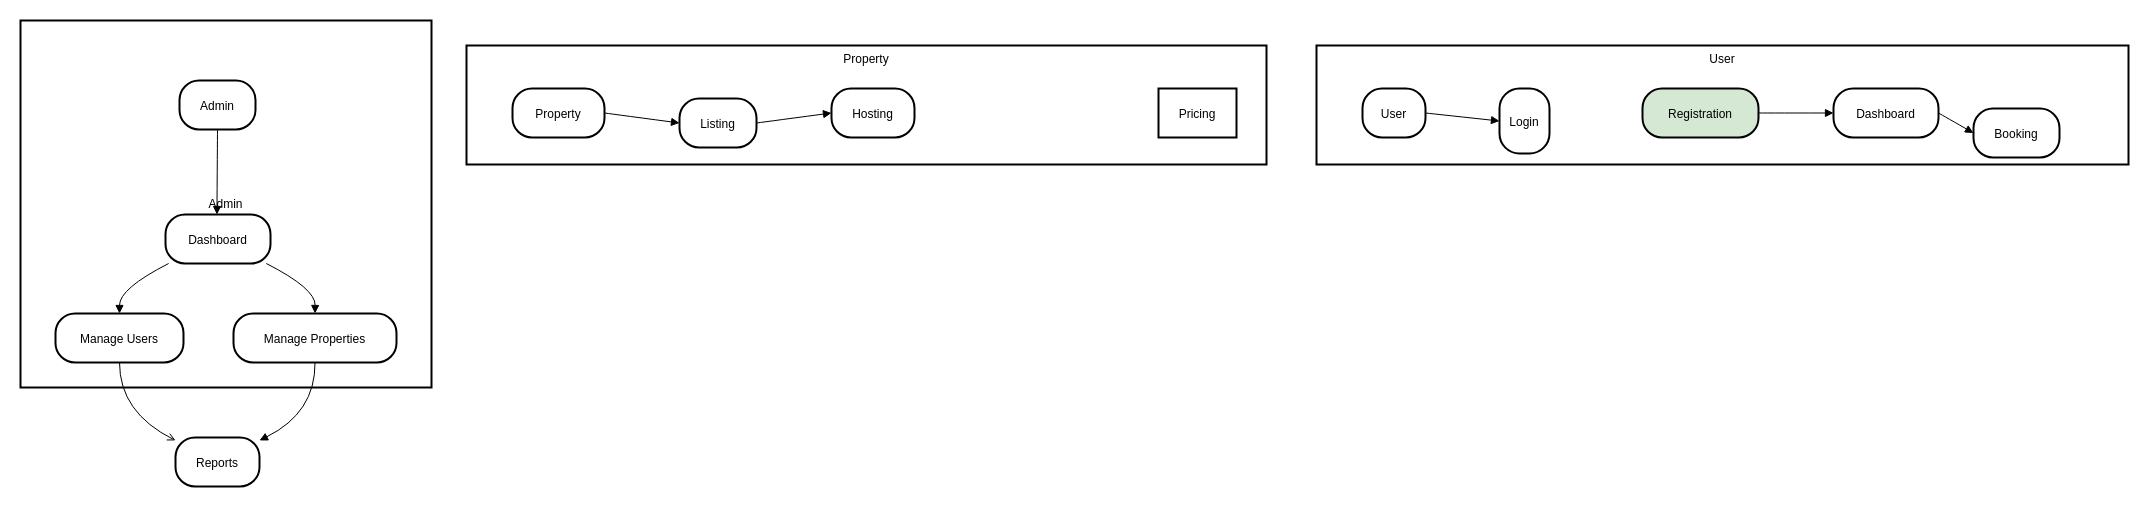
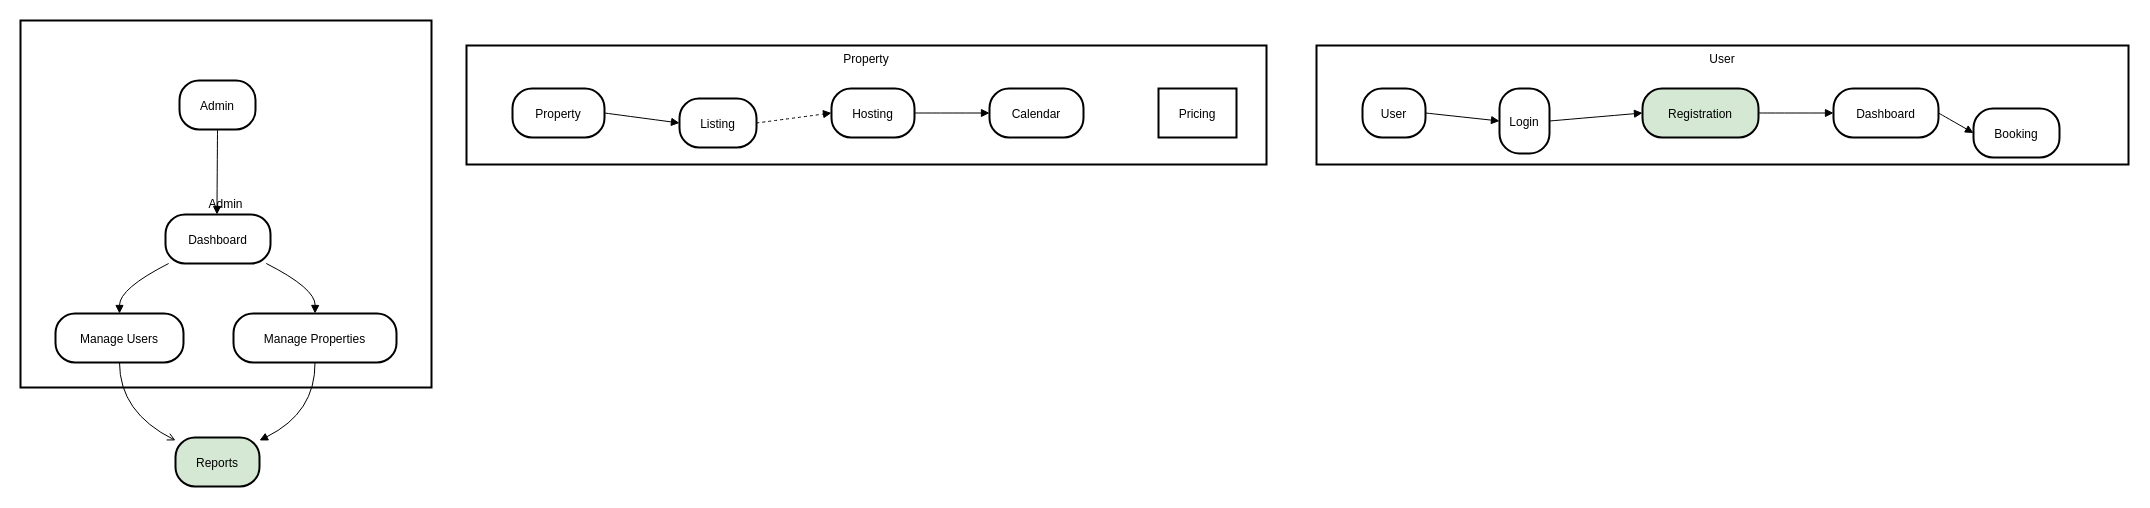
  <mxCell id="0" />
  <mxCell id="1" parent="0" />
  <mxCell id="2" value="Admin" style="whiteSpace=wrap;strokeWidth=2;" vertex="1" parent="1"><mxGeometry x="20" y="20" width="411" height="367" as="geometry" /></mxCell>
  <mxCell id="3" value="Property" style="whiteSpace=wrap;strokeWidth=2;verticalAlign=top;" vertex="1" parent="1"><mxGeometry x="466" y="45" width="800" height="119" as="geometry" /></mxCell>
  <mxCell id="4" value="Property" style="rounded=1;arcSize=40;strokeWidth=2" vertex="1" parent="3"><mxGeometry x="46" y="43" width="92" height="49" as="geometry" /></mxCell>
  <mxCell id="5" value="Listing" style="rounded=1;arcSize=40;strokeWidth=2" vertex="1" parent="3"><mxGeometry x="213" y="53" width="77" height="49" as="geometry" /></mxCell>
  <mxCell id="6" value="Hosting" style="rounded=1;arcSize=40;strokeWidth=2" vertex="1" parent="3"><mxGeometry x="365" y="43" width="83" height="49" as="geometry" /></mxCell>
+ <mxCell id="7" value="Calendar" style="rounded=1;arcSize=40;strokeWidth=2" vertex="1" parent="3"><mxGeometry x="523" y="43" width="94" height="49" as="geometry" /></mxCell>
  <mxCell id="8" value="Pricing" style="arcSize=40;strokeWidth=2;rounded=0;" vertex="1" parent="3"><mxGeometry x="692" y="43" width="78" height="49" as="geometry" /></mxCell>
  <mxCell id="9" value="" style="curved=1;startArrow=none;endArrow=block;exitX=1;exitY=0.5;entryX=0;entryY=0.5;" edge="1" parent="3" source="4" target="5"><mxGeometry relative="1" as="geometry"><Array as="points" /></mxGeometry></mxCell>
- <mxCell id="10" value="" style="curved=1;startArrow=none;endArrow=block;exitX=0.99;exitY=0.5;entryX=-0.01;entryY=0.5;" edge="1" parent="3" source="5" target="6"><mxGeometry relative="1" as="geometry"><Array as="points" /></mxGeometry></mxCell>
+ <mxCell id="10" value="" style="curved=1;startArrow=none;endArrow=block;exitX=0.99;exitY=0.5;entryX=-0.01;entryY=0.5;dashed=1;" edge="1" parent="3" source="5" target="6"><mxGeometry relative="1" as="geometry"><Array as="points" /></mxGeometry></mxCell>
+ <mxCell id="11" value="" style="curved=1;startArrow=none;endArrow=block;exitX=1;exitY=0.5;entryX=0;entryY=0.5;" edge="1" parent="3" source="6" target="7"><mxGeometry relative="1" as="geometry"><Array as="points" /></mxGeometry></mxCell>
  <mxCell id="12" value="User" style="whiteSpace=wrap;strokeWidth=2;verticalAlign=top;" vertex="1" parent="1"><mxGeometry x="1316" y="45" width="812" height="119" as="geometry" /></mxCell>
  <mxCell id="13" value="User" style="rounded=1;arcSize=40;strokeWidth=2" vertex="1" parent="12"><mxGeometry x="46" y="43" width="63" height="49" as="geometry" /></mxCell>
  <mxCell id="14" value="Login" style="rounded=1;arcSize=40;strokeWidth=2" vertex="1" parent="12"><mxGeometry x="183" y="43" width="50" height="65" as="geometry" /></mxCell>
  <mxCell id="15" value="Registration" style="rounded=1;arcSize=40;strokeWidth=2;fillColor=#d5e8d4;" vertex="1" parent="12"><mxGeometry x="326" y="43" width="116" height="49" as="geometry" /></mxCell>
  <mxCell id="16" value="Dashboard" style="rounded=1;arcSize=40;strokeWidth=2" vertex="1" parent="12"><mxGeometry x="517" y="43" width="105" height="49" as="geometry" /></mxCell>
  <mxCell id="17" value="Booking" style="rounded=1;arcSize=40;strokeWidth=2" vertex="1" parent="12"><mxGeometry x="657" y="63" width="86" height="49" as="geometry" /></mxCell>
  <mxCell id="18" value="" style="curved=1;startArrow=none;endArrow=block;exitX=0.99;exitY=0.5;entryX=0;entryY=0.5;" edge="1" parent="12" source="13" target="14"><mxGeometry relative="1" as="geometry"><Array as="points" /></mxGeometry></mxCell>
+ <mxCell id="19" value="" style="curved=1;startArrow=none;endArrow=block;exitX=1.01;exitY=0.5;entryX=0;entryY=0.5;" edge="1" parent="12" source="14" target="15"><mxGeometry relative="1" as="geometry"><Array as="points" /></mxGeometry></mxCell>
  <mxCell id="20" value="" style="curved=1;startArrow=none;endArrow=block;exitX=1;exitY=0.5;entryX=0;entryY=0.5;" edge="1" parent="12" source="15" target="16"><mxGeometry relative="1" as="geometry"><Array as="points" /></mxGeometry></mxCell>
  <mxCell id="21" value="" style="curved=1;startArrow=none;endArrow=block;exitX=1;exitY=0.5;entryX=0;entryY=0.5;" edge="1" parent="12" source="16" target="17"><mxGeometry relative="1" as="geometry"><Array as="points" /></mxGeometry></mxCell>
  <mxCell id="22" value="Admin" style="rounded=1;arcSize=40;strokeWidth=2" vertex="1" parent="1"><mxGeometry x="179" y="80" width="76" height="49" as="geometry" /></mxCell>
  <mxCell id="23" value="Dashboard" style="rounded=1;arcSize=40;strokeWidth=2" vertex="1" parent="1"><mxGeometry x="165" y="214" width="105" height="49" as="geometry" /></mxCell>
  <mxCell id="24" value="Manage Users" style="rounded=1;arcSize=40;strokeWidth=2" vertex="1" parent="1"><mxGeometry x="55" y="313" width="128" height="49" as="geometry" /></mxCell>
  <mxCell id="25" value="Manage Properties" style="rounded=1;arcSize=40;strokeWidth=2" vertex="1" parent="1"><mxGeometry x="233" y="313" width="163" height="49" as="geometry" /></mxCell>
- <mxCell id="26" value="Reports" style="rounded=1;arcSize=40;strokeWidth=2" vertex="1" parent="1"><mxGeometry x="175" y="437" width="84" height="49" as="geometry" /></mxCell>
+ <mxCell id="26" value="Reports" style="rounded=1;arcSize=40;strokeWidth=2;fillColor=#d5e8d4;" vertex="1" parent="1"><mxGeometry x="175" y="437" width="84" height="49" as="geometry" /></mxCell>
  <mxCell id="27" value="" style="curved=1;startArrow=none;endArrow=block;exitX=0.5;exitY=1;entryX=0.49;entryY=0;" edge="1" parent="1" source="22" target="23"><mxGeometry relative="1" as="geometry"><Array as="points" /></mxGeometry></mxCell>
  <mxCell id="28" value="" style="curved=1;startArrow=none;endArrow=block;exitX=0.03;exitY=1;entryX=0.5;entryY=0;" edge="1" parent="1" source="23" target="24"><mxGeometry relative="1" as="geometry"><Array as="points"><mxPoint x="119" y="288" /></Array></mxGeometry></mxCell>
  <mxCell id="29" value="" style="curved=1;startArrow=none;endArrow=block;exitX=0.96;exitY=1;entryX=0.5;entryY=0;" edge="1" parent="1" source="23" target="25"><mxGeometry relative="1" as="geometry"><Array as="points"><mxPoint x="315" y="288" /></Array></mxGeometry></mxCell>
  <mxCell id="30" value="" style="curved=1;startArrow=none;endArrow=open;exitX=0.5;exitY=1;entryX=0;entryY=0.06;" edge="1" parent="1" source="24" target="26"><mxGeometry relative="1" as="geometry"><Array as="points"><mxPoint x="119" y="412" /></Array></mxGeometry></mxCell>
  <mxCell id="31" value="" style="curved=1;startArrow=none;endArrow=block;exitX=0.5;exitY=1;entryX=1;entryY=0.06;" edge="1" parent="1" source="25" target="26"><mxGeometry relative="1" as="geometry"><Array as="points"><mxPoint x="315" y="412" /></Array></mxGeometry></mxCell>
